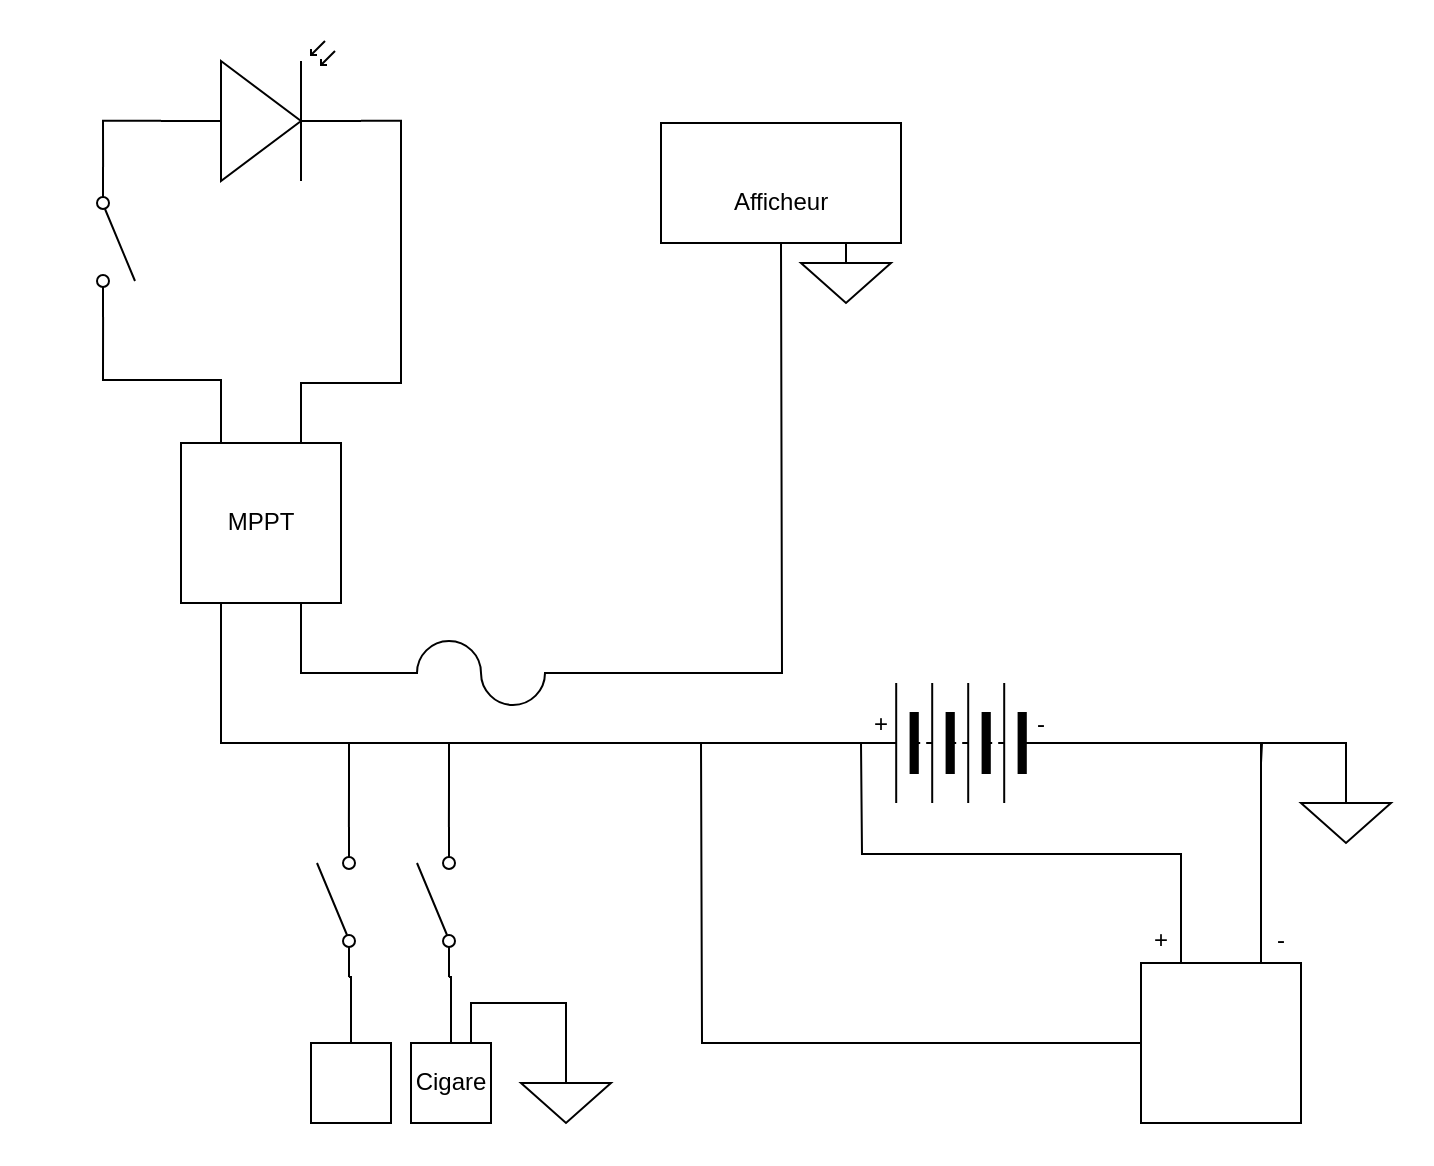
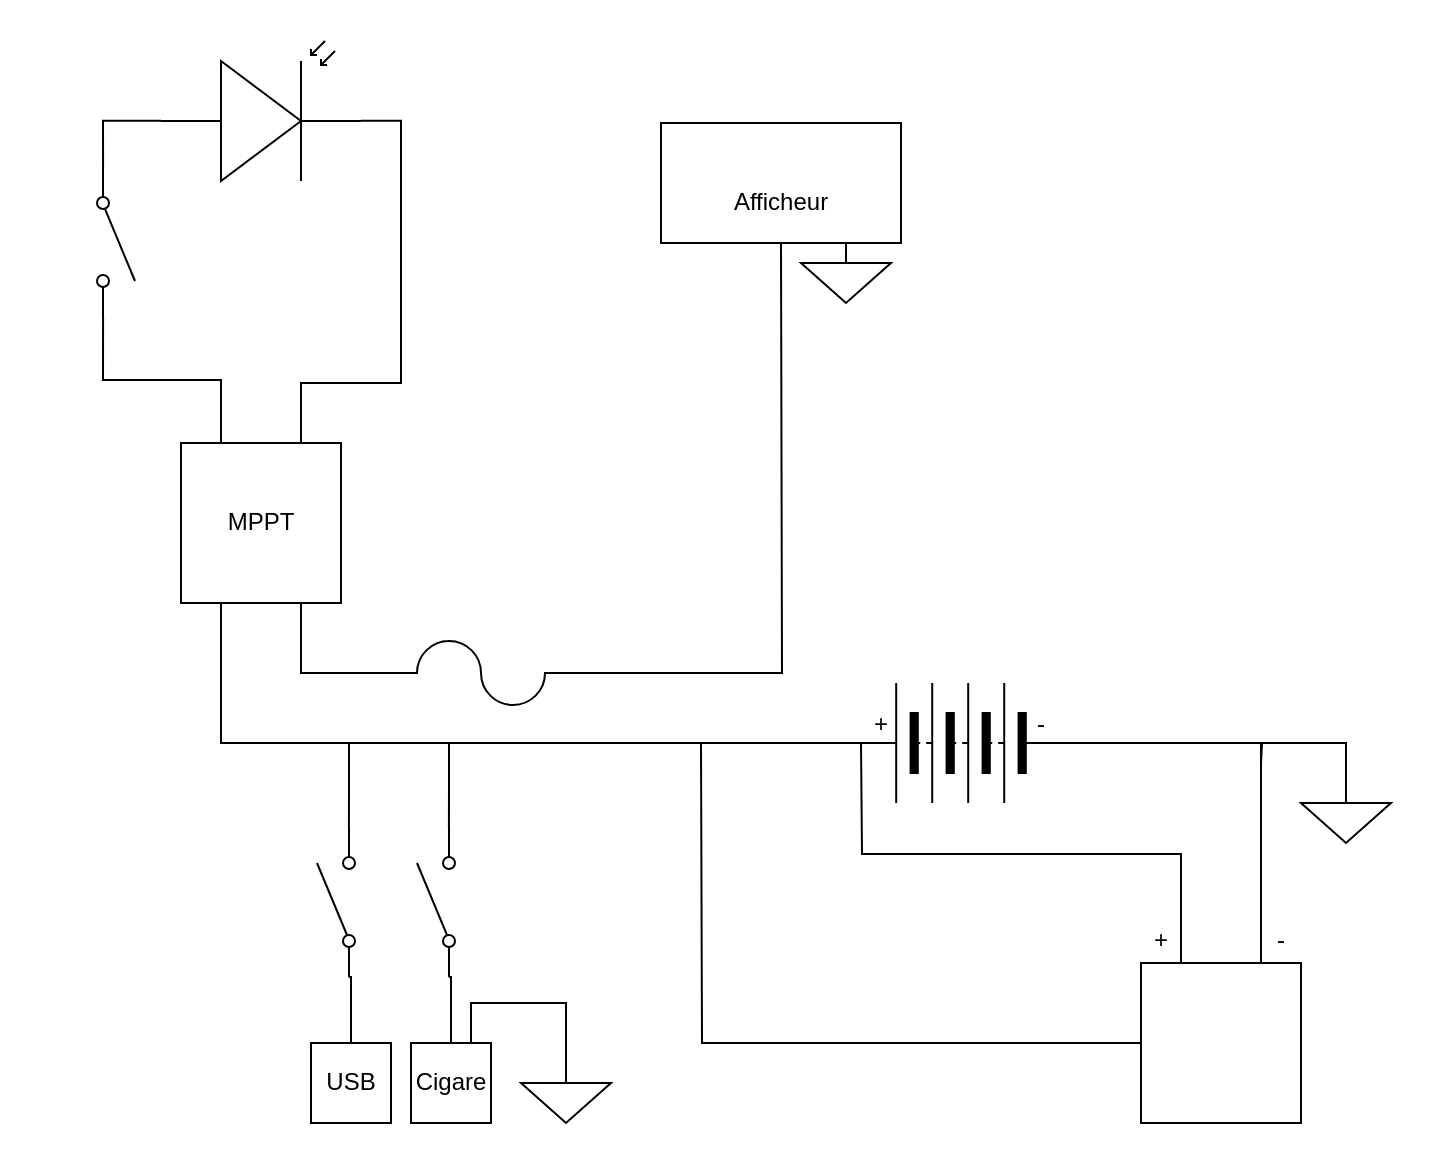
  <mxCell id="0" />
  <mxCell id="1" parent="0" />
  <mxCell id="2" style="edgeStyle=orthogonalEdgeStyle;rounded=0;orthogonalLoop=1;jettySize=auto;html=1;exitX=1;exitY=0.57;exitDx=0;exitDy=0;exitPerimeter=0;endArrow=none;endFill=0;entryX=0.75;entryY=0;entryDx=0;entryDy=0;" edge="1" parent="1" source="3" target="13"><mxGeometry relative="1" as="geometry"><mxPoint x="150" y="191" as="targetPoint" /><Array as="points"><mxPoint x="200" y="60" /><mxPoint x="200" y="191" /><mxPoint x="150" y="191" /></Array></mxGeometry></mxCell>
  <mxCell id="3" value="" style="verticalLabelPosition=bottom;shadow=0;dashed=0;align=center;html=1;verticalAlign=top;shape=mxgraph.electrical.opto_electronics.photodiode;pointerEvents=1;" vertex="1" parent="1"><mxGeometry x="80" y="20" width="100" height="70" as="geometry" /></mxCell>
  <mxCell id="4" style="edgeStyle=orthogonalEdgeStyle;rounded=0;orthogonalLoop=1;jettySize=auto;html=1;exitX=0;exitY=0.5;exitDx=0;exitDy=0;exitPerimeter=0;entryX=0.75;entryY=1;entryDx=0;entryDy=0;endArrow=none;endFill=0;" edge="1" parent="1" source="6" target="13"><mxGeometry relative="1" as="geometry" /></mxCell>
  <mxCell id="5" style="edgeStyle=orthogonalEdgeStyle;rounded=0;orthogonalLoop=1;jettySize=auto;html=1;exitX=1;exitY=0.5;exitDx=0;exitDy=0;exitPerimeter=0;endArrow=none;endFill=0;" edge="1" parent="1" source="6"><mxGeometry relative="1" as="geometry"><mxPoint x="390" y="121" as="targetPoint" /></mxGeometry></mxCell>
  <mxCell id="6" value="" style="pointerEvents=1;verticalLabelPosition=bottom;shadow=0;dashed=0;align=center;html=1;verticalAlign=top;shape=mxgraph.electrical.miscellaneous.fuse_4;" vertex="1" parent="1"><mxGeometry x="190" y="320" width="100" height="32" as="geometry" /></mxCell>
  <mxCell id="7" style="edgeStyle=orthogonalEdgeStyle;rounded=0;orthogonalLoop=1;jettySize=auto;html=1;exitX=1;exitY=0.5;exitDx=0;exitDy=0;entryX=0.25;entryY=1;entryDx=0;entryDy=0;endArrow=none;endFill=0;" edge="1" parent="1" source="9" target="13"><mxGeometry relative="1" as="geometry" /></mxCell>
  <mxCell id="8" style="edgeStyle=orthogonalEdgeStyle;rounded=0;orthogonalLoop=1;jettySize=auto;html=1;exitX=0;exitY=0.5;exitDx=0;exitDy=0;entryX=0.75;entryY=0;entryDx=0;entryDy=0;endArrow=none;endFill=0;" edge="1" parent="1" source="9" target="29"><mxGeometry relative="1" as="geometry" /></mxCell>
  <mxCell id="9" value="" style="pointerEvents=1;verticalLabelPosition=bottom;shadow=0;dashed=0;align=center;html=1;verticalAlign=top;shape=mxgraph.electrical.miscellaneous.batteryStack;rotation=-180;" vertex="1" parent="1"><mxGeometry x="430" y="341" width="100" height="60" as="geometry" /></mxCell>
  <mxCell id="10" style="edgeStyle=orthogonalEdgeStyle;rounded=0;orthogonalLoop=1;jettySize=auto;html=1;exitX=0;exitY=0.84;exitDx=0;exitDy=0;exitPerimeter=0;entryX=0;entryY=0.57;entryDx=0;entryDy=0;entryPerimeter=0;endArrow=none;endFill=0;" edge="1" parent="1" source="12" target="3"><mxGeometry relative="1" as="geometry"><Array as="points"><mxPoint x="51" y="60" /></Array></mxGeometry></mxCell>
  <mxCell id="11" style="edgeStyle=orthogonalEdgeStyle;rounded=0;orthogonalLoop=1;jettySize=auto;html=1;exitX=1;exitY=0.84;exitDx=0;exitDy=0;exitPerimeter=0;entryX=0.25;entryY=0;entryDx=0;entryDy=0;endArrow=none;endFill=0;" edge="1" parent="1" source="12" target="13"><mxGeometry relative="1" as="geometry" /></mxCell>
  <mxCell id="12" value="" style="pointerEvents=1;verticalLabelPosition=bottom;shadow=0;dashed=0;align=center;html=1;verticalAlign=top;shape=mxgraph.electrical.electro-mechanical.simple_switch;rotation=90;" vertex="1" parent="1"><mxGeometry x="20" y="111" width="75" height="19" as="geometry" /></mxCell>
  <mxCell id="13" value="" style="whiteSpace=wrap;html=1;aspect=fixed;" vertex="1" parent="1"><mxGeometry x="90" y="221" width="80" height="80" as="geometry" /></mxCell>
  <mxCell id="14" value="MPPT" style="text;html=1;resizable=0;autosize=1;align=center;verticalAlign=middle;points=[];fillColor=none;strokeColor=none;rounded=0;" vertex="1" parent="1"><mxGeometry x="105" y="251" width="50" height="20" as="geometry" /></mxCell>
  <mxCell id="15" value="" style="rounded=0;whiteSpace=wrap;html=1;" vertex="1" parent="1"><mxGeometry x="330" y="61" width="120" height="60" as="geometry" /></mxCell>
  <mxCell id="16" value="Afficheur" style="text;html=1;resizable=0;autosize=1;align=center;verticalAlign=middle;points=[];fillColor=none;strokeColor=none;rounded=0;" vertex="1" parent="1"><mxGeometry x="360" y="91" width="60" height="20" as="geometry" /></mxCell>
  <mxCell id="17" style="edgeStyle=orthogonalEdgeStyle;rounded=0;orthogonalLoop=1;jettySize=auto;html=1;exitX=1;exitY=0.84;exitDx=0;exitDy=0;exitPerimeter=0;endArrow=none;endFill=0;" edge="1" parent="1" source="19"><mxGeometry relative="1" as="geometry"><mxPoint x="224" y="371" as="targetPoint" /></mxGeometry></mxCell>
  <mxCell id="18" style="edgeStyle=orthogonalEdgeStyle;rounded=0;orthogonalLoop=1;jettySize=auto;html=1;exitX=0;exitY=0.84;exitDx=0;exitDy=0;exitPerimeter=0;entryX=0.5;entryY=0;entryDx=0;entryDy=0;endArrow=none;endFill=0;" edge="1" parent="1" source="19" target="24"><mxGeometry relative="1" as="geometry" /></mxCell>
  <mxCell id="19" value="" style="pointerEvents=1;verticalLabelPosition=bottom;shadow=0;dashed=0;align=center;html=1;verticalAlign=top;shape=mxgraph.electrical.electro-mechanical.simple_switch;rotation=-90;" vertex="1" parent="1"><mxGeometry x="180" y="441" width="75" height="19" as="geometry" /></mxCell>
  <mxCell id="20" style="edgeStyle=orthogonalEdgeStyle;rounded=0;orthogonalLoop=1;jettySize=auto;html=1;exitX=1;exitY=0.84;exitDx=0;exitDy=0;exitPerimeter=0;endArrow=none;endFill=0;" edge="1" parent="1" source="22"><mxGeometry relative="1" as="geometry"><mxPoint x="174" y="371" as="targetPoint" /></mxGeometry></mxCell>
  <mxCell id="21" style="edgeStyle=orthogonalEdgeStyle;rounded=0;orthogonalLoop=1;jettySize=auto;html=1;exitX=0;exitY=0.84;exitDx=0;exitDy=0;exitPerimeter=0;entryX=0.5;entryY=0;entryDx=0;entryDy=0;endArrow=none;endFill=0;" edge="1" parent="1" source="22" target="23"><mxGeometry relative="1" as="geometry"><Array as="points"><mxPoint x="175" y="488" /></Array></mxGeometry></mxCell>
  <mxCell id="22" value="" style="pointerEvents=1;verticalLabelPosition=bottom;shadow=0;dashed=0;align=center;html=1;verticalAlign=top;shape=mxgraph.electrical.electro-mechanical.simple_switch;rotation=-90;" vertex="1" parent="1"><mxGeometry x="130" y="441" width="75" height="19" as="geometry" /></mxCell>
  <mxCell id="23" value="" style="whiteSpace=wrap;html=1;aspect=fixed;" vertex="1" parent="1"><mxGeometry x="155" y="521" width="40" height="40" as="geometry" /></mxCell>
  <mxCell id="24" value="" style="whiteSpace=wrap;html=1;aspect=fixed;" vertex="1" parent="1"><mxGeometry x="205" y="521" width="40" height="40" as="geometry" /></mxCell>
+ <mxCell id="25" value="USB" style="text;html=1;resizable=0;autosize=1;align=center;verticalAlign=middle;points=[];fillColor=none;strokeColor=none;rounded=0;" vertex="1" parent="1"><mxGeometry x="155" y="531" width="40" height="20" as="geometry" /></mxCell>
  <mxCell id="26" value="Cigare" style="text;html=1;resizable=0;autosize=1;align=center;verticalAlign=middle;points=[];fillColor=none;strokeColor=none;rounded=0;" vertex="1" parent="1"><mxGeometry x="200" y="531" width="50" height="20" as="geometry" /></mxCell>
  <mxCell id="27" style="edgeStyle=orthogonalEdgeStyle;rounded=0;orthogonalLoop=1;jettySize=auto;html=1;exitX=0;exitY=0.5;exitDx=0;exitDy=0;endArrow=none;endFill=0;" edge="1" parent="1" source="29"><mxGeometry relative="1" as="geometry"><mxPoint x="350" y="371" as="targetPoint" /></mxGeometry></mxCell>
  <mxCell id="28" style="edgeStyle=orthogonalEdgeStyle;rounded=0;orthogonalLoop=1;jettySize=auto;html=1;exitX=0.25;exitY=0;exitDx=0;exitDy=0;endArrow=none;endFill=0;" edge="1" parent="1" source="29"><mxGeometry relative="1" as="geometry"><mxPoint x="430" y="371" as="targetPoint" /></mxGeometry></mxCell>
  <mxCell id="29" value="" style="whiteSpace=wrap;html=1;aspect=fixed;" vertex="1" parent="1"><mxGeometry x="570" y="481" width="80" height="80" as="geometry" /></mxCell>
  <mxCell id="30" value="+" style="text;html=1;resizable=0;autosize=1;align=center;verticalAlign=middle;points=[];fillColor=none;strokeColor=none;rounded=0;" vertex="1" parent="1"><mxGeometry x="570" y="460" width="20" height="20" as="geometry" /></mxCell>
  <mxCell id="31" value="-" style="text;html=1;resizable=0;autosize=1;align=center;verticalAlign=middle;points=[];fillColor=none;strokeColor=none;rounded=0;" vertex="1" parent="1"><mxGeometry x="630" y="460" width="20" height="20" as="geometry" /></mxCell>
  <mxCell id="32" value="+" style="text;html=1;resizable=0;autosize=1;align=center;verticalAlign=middle;points=[];fillColor=none;strokeColor=none;rounded=0;" vertex="1" parent="1"><mxGeometry x="430" y="352" width="20" height="20" as="geometry" /></mxCell>
  <mxCell id="33" value="-" style="text;html=1;resizable=0;autosize=1;align=center;verticalAlign=middle;points=[];fillColor=none;strokeColor=none;rounded=0;" vertex="1" parent="1"><mxGeometry x="510" y="352" width="20" height="20" as="geometry" /></mxCell>
  <mxCell id="34" style="edgeStyle=orthogonalEdgeStyle;rounded=0;orthogonalLoop=1;jettySize=auto;html=1;exitX=0.5;exitY=0;exitDx=0;exitDy=0;exitPerimeter=0;entryX=0.75;entryY=0;entryDx=0;entryDy=0;endArrow=none;endFill=0;" edge="1" parent="1" source="35" target="24"><mxGeometry relative="1" as="geometry" /></mxCell>
  <mxCell id="35" value="" style="pointerEvents=1;verticalLabelPosition=bottom;shadow=0;dashed=0;align=center;html=1;verticalAlign=top;shape=mxgraph.electrical.signal_sources.signal_ground;" vertex="1" parent="1"><mxGeometry x="260" y="531" width="45" height="30" as="geometry" /></mxCell>
  <mxCell id="36" style="edgeStyle=orthogonalEdgeStyle;rounded=0;orthogonalLoop=1;jettySize=auto;html=1;exitX=0.5;exitY=0;exitDx=0;exitDy=0;exitPerimeter=0;endArrow=none;endFill=0;" edge="1" parent="1" source="37"><mxGeometry relative="1" as="geometry"><mxPoint x="630" y="381" as="targetPoint" /></mxGeometry></mxCell>
  <mxCell id="37" value="" style="pointerEvents=1;verticalLabelPosition=bottom;shadow=0;dashed=0;align=center;html=1;verticalAlign=top;shape=mxgraph.electrical.signal_sources.signal_ground;" vertex="1" parent="1"><mxGeometry x="650" y="391" width="45" height="30" as="geometry" /></mxCell>
  <mxCell id="38" value="" style="pointerEvents=1;verticalLabelPosition=bottom;shadow=0;dashed=0;align=center;html=1;verticalAlign=top;shape=mxgraph.electrical.signal_sources.signal_ground;" vertex="1" parent="1"><mxGeometry x="400" y="121" width="45" height="30" as="geometry" /></mxCell>
